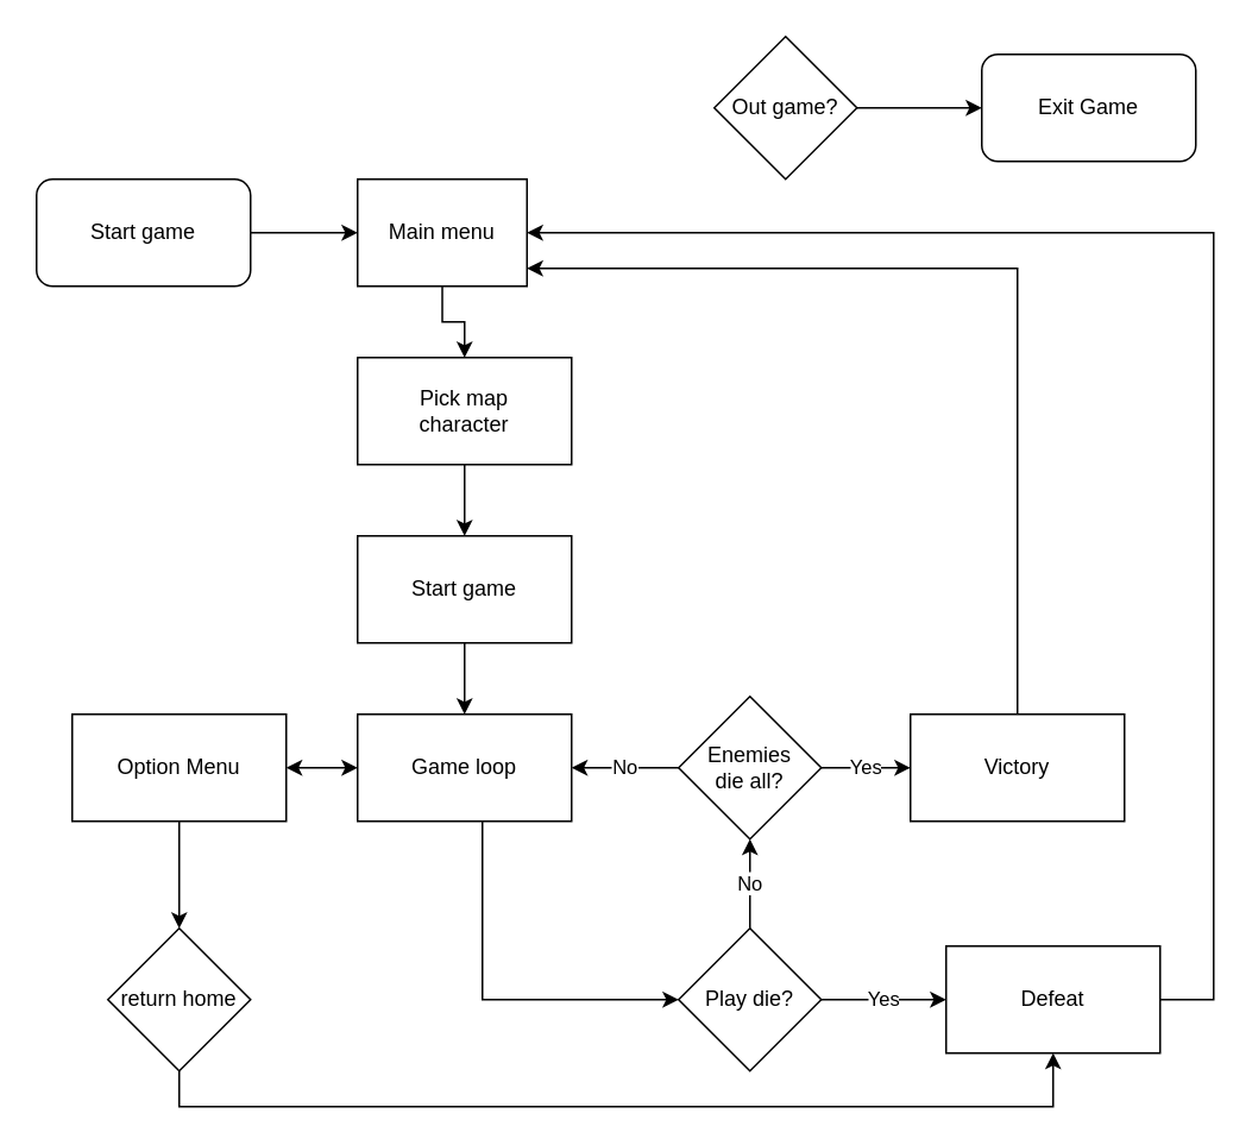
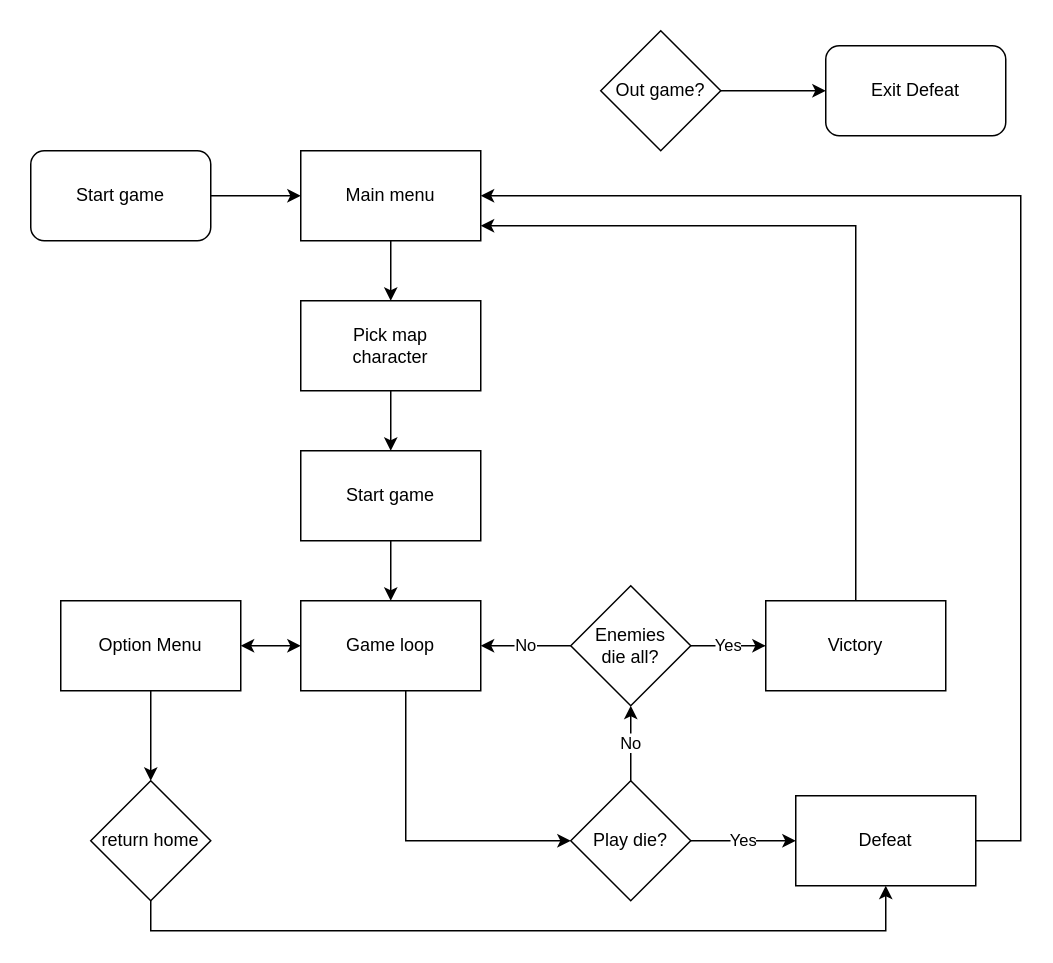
  <mxCell id="0" />
  <mxCell id="1" parent="0" />
  <mxCell id="2" style="edgeStyle=orthogonalEdgeStyle;rounded=0;orthogonalLoop=1;jettySize=auto;html=1;" edge="1" parent="1" source="3" target="7"><mxGeometry relative="1" as="geometry"><mxPoint x="200" y="130" as="targetPoint" /><Array as="points"><mxPoint x="180" y="130" /><mxPoint x="180" y="130" /></Array></mxGeometry></mxCell>
  <mxCell id="3" value="Start game&lt;br&gt;" style="rounded=1;whiteSpace=wrap;html=1;" vertex="1" parent="1"><mxGeometry x="20" y="100" width="120" height="60" as="geometry" /></mxCell>
  <mxCell id="4" style="edgeStyle=orthogonalEdgeStyle;rounded=0;orthogonalLoop=1;jettySize=auto;html=1;" edge="1" parent="1" source="7" target="8"><mxGeometry relative="1" as="geometry"><mxPoint x="320" y="130" as="sourcePoint" /><mxPoint x="370" y="130" as="targetPoint" /></mxGeometry></mxCell>
  <mxCell id="5" style="edgeStyle=orthogonalEdgeStyle;rounded=0;orthogonalLoop=1;jettySize=auto;html=1;" edge="1" parent="1" source="8" target="9"><mxGeometry relative="1" as="geometry"><mxPoint x="430" y="160" as="sourcePoint" /><mxPoint x="430" y="210" as="targetPoint" /></mxGeometry></mxCell>
  <mxCell id="6" style="edgeStyle=orthogonalEdgeStyle;rounded=0;orthogonalLoop=1;jettySize=auto;html=1;" edge="1" parent="1" source="9" target="11"><mxGeometry relative="1" as="geometry"><mxPoint x="430" y="270" as="sourcePoint" /><mxPoint x="430" y="310" as="targetPoint" /></mxGeometry></mxCell>
- <mxCell id="7" value="Main menu" style="rounded=0;whiteSpace=wrap;html=1;" vertex="1" parent="1"><mxGeometry x="200" y="100" width="95" height="60" as="geometry" /></mxCell>
+ <mxCell id="7" value="Main menu" style="rounded=0;whiteSpace=wrap;html=1;" vertex="1" parent="1"><mxGeometry x="200" y="100" width="120" height="60" as="geometry" /></mxCell>
  <mxCell id="8" value="Pick map&lt;br&gt;character&lt;br&gt;" style="rounded=0;whiteSpace=wrap;html=1;" vertex="1" parent="1"><mxGeometry x="200" y="200" width="120" height="60" as="geometry" /></mxCell>
  <mxCell id="9" value="Start game" style="rounded=0;whiteSpace=wrap;html=1;" vertex="1" parent="1"><mxGeometry x="200" y="300" width="120" height="60" as="geometry" /></mxCell>
  <mxCell id="10" style="edgeStyle=orthogonalEdgeStyle;rounded=0;orthogonalLoop=1;jettySize=auto;html=1;" edge="1" parent="1" source="11" target="20"><mxGeometry relative="1" as="geometry"><Array as="points"><mxPoint x="270" y="560" /></Array></mxGeometry></mxCell>
  <mxCell id="11" value="Game loop" style="rounded=0;whiteSpace=wrap;html=1;" vertex="1" parent="1"><mxGeometry x="200" y="400" width="120" height="60" as="geometry" /></mxCell>
  <mxCell id="12" style="edgeStyle=orthogonalEdgeStyle;rounded=0;orthogonalLoop=1;jettySize=auto;html=1;" edge="1" parent="1" source="13" target="14"><mxGeometry relative="1" as="geometry" /></mxCell>
  <mxCell id="13" value="Out game?" style="rhombus;whiteSpace=wrap;html=1;" vertex="1" parent="1"><mxGeometry x="400" y="20" width="80" height="80" as="geometry" /></mxCell>
- <mxCell id="14" value="Exit Game" style="rounded=1;whiteSpace=wrap;html=1;" vertex="1" parent="1"><mxGeometry x="550" y="30" width="120" height="60" as="geometry" /></mxCell>
+ <mxCell id="14" value="Exit Defeat" style="rounded=1;whiteSpace=wrap;html=1;" vertex="1" parent="1"><mxGeometry x="550" y="30" width="120" height="60" as="geometry" /></mxCell>
  <mxCell id="15" style="edgeStyle=orthogonalEdgeStyle;rounded=0;orthogonalLoop=1;jettySize=auto;html=1;" edge="1" parent="1" source="16" target="22"><mxGeometry relative="1" as="geometry"><mxPoint x="470" y="280" as="targetPoint" /></mxGeometry></mxCell>
  <mxCell id="16" value="Option Menu" style="rounded=0;whiteSpace=wrap;html=1;" vertex="1" parent="1"><mxGeometry x="40" y="400" width="120" height="60" as="geometry" /></mxCell>
  <mxCell id="17" value="" style="endArrow=classic;startArrow=classic;html=1;" edge="1" parent="1" source="11" target="16"><mxGeometry width="50" height="50" relative="1" as="geometry"><mxPoint x="290" y="610" as="sourcePoint" /><mxPoint x="340" y="560" as="targetPoint" /></mxGeometry></mxCell>
  <mxCell id="18" value="Yes" style="edgeStyle=orthogonalEdgeStyle;rounded=0;orthogonalLoop=1;jettySize=auto;html=1;" edge="1" parent="1" source="20" target="29"><mxGeometry relative="1" as="geometry" /></mxCell>
  <mxCell id="19" value="No" style="edgeStyle=orthogonalEdgeStyle;rounded=0;orthogonalLoop=1;jettySize=auto;html=1;" edge="1" parent="1" source="20" target="25"><mxGeometry relative="1" as="geometry" /></mxCell>
  <mxCell id="20" value="Play die?" style="rhombus;whiteSpace=wrap;html=1;" vertex="1" parent="1"><mxGeometry x="380" y="520" width="80" height="80" as="geometry" /></mxCell>
  <mxCell id="21" style="edgeStyle=orthogonalEdgeStyle;rounded=0;orthogonalLoop=1;jettySize=auto;html=1;" edge="1" parent="1" source="22" target="29"><mxGeometry relative="1" as="geometry"><Array as="points"><mxPoint x="100" y="620" /><mxPoint x="590" y="620" /></Array></mxGeometry></mxCell>
  <mxCell id="22" value="return home" style="rhombus;whiteSpace=wrap;html=1;" vertex="1" parent="1"><mxGeometry x="60" y="520" width="80" height="80" as="geometry" /></mxCell>
  <mxCell id="23" value="Yes" style="edgeStyle=orthogonalEdgeStyle;rounded=0;orthogonalLoop=1;jettySize=auto;html=1;" edge="1" parent="1" source="25" target="28"><mxGeometry relative="1" as="geometry" /></mxCell>
  <mxCell id="24" value="No" style="edgeStyle=orthogonalEdgeStyle;rounded=0;orthogonalLoop=1;jettySize=auto;html=1;" edge="1" parent="1" source="25" target="11"><mxGeometry relative="1" as="geometry" /></mxCell>
  <mxCell id="25" value="Enemies&lt;br&gt;die all?&lt;br&gt;" style="rhombus;whiteSpace=wrap;html=1;" vertex="1" parent="1"><mxGeometry x="380" y="390" width="80" height="80" as="geometry" /></mxCell>
  <mxCell id="26" style="edgeStyle=orthogonalEdgeStyle;rounded=0;orthogonalLoop=1;jettySize=auto;html=1;" edge="1" parent="1" source="29" target="7"><mxGeometry relative="1" as="geometry"><Array as="points"><mxPoint x="680" y="560" /><mxPoint x="680" y="130" /></Array></mxGeometry></mxCell>
  <mxCell id="27" style="edgeStyle=orthogonalEdgeStyle;rounded=0;orthogonalLoop=1;jettySize=auto;html=1;" edge="1" parent="1" source="28" target="7"><mxGeometry relative="1" as="geometry"><Array as="points"><mxPoint x="570" y="150" /></Array></mxGeometry></mxCell>
  <mxCell id="28" value="Victory" style="rounded=0;whiteSpace=wrap;html=1;" vertex="1" parent="1"><mxGeometry x="510" y="400" width="120" height="60" as="geometry" /></mxCell>
  <mxCell id="29" value="Defeat" style="rounded=0;whiteSpace=wrap;html=1;" vertex="1" parent="1"><mxGeometry x="530" y="530" width="120" height="60" as="geometry" /></mxCell>
